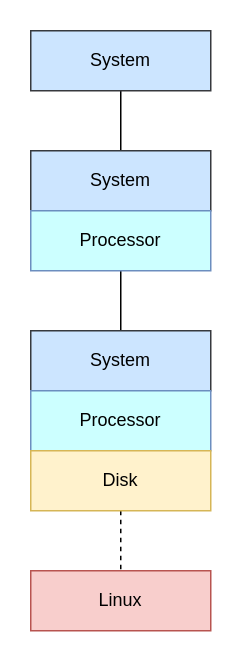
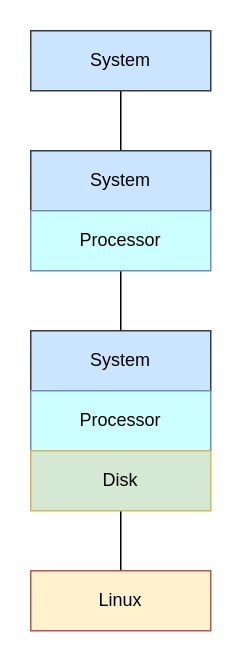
  <mxCell id="0" />
  <mxCell id="1" parent="0" />
  <mxCell id="2" style="edgeStyle=orthogonalEdgeStyle;rounded=0;orthogonalLoop=1;jettySize=auto;html=1;exitX=0.5;exitY=1;exitDx=0;exitDy=0;entryX=0.5;entryY=0;entryDx=0;entryDy=0;endArrow=none;endFill=0;" edge="1" parent="1" source="3" target="5"><mxGeometry relative="1" as="geometry" /></mxCell>
  <mxCell id="3" value="System" style="rounded=0;whiteSpace=wrap;html=1;fillColor=#cce5ff;strokeColor=#36393d;" vertex="1" parent="1"><mxGeometry x="20" y="20" width="120" height="40" as="geometry" /></mxCell>
  <mxCell id="4" value="" style="edgeStyle=orthogonalEdgeStyle;rounded=0;orthogonalLoop=1;jettySize=auto;html=1;endArrow=none;endFill=0;" edge="1" parent="1" source="5" target="7"><mxGeometry relative="1" as="geometry" /></mxCell>
  <mxCell id="5" value="System" style="rounded=0;whiteSpace=wrap;html=1;fillColor=#cce5ff;strokeColor=#36393d;" vertex="1" parent="1"><mxGeometry x="20" y="100" width="120" height="40" as="geometry" /></mxCell>
  <mxCell id="6" value="" style="edgeStyle=orthogonalEdgeStyle;rounded=0;orthogonalLoop=1;jettySize=auto;html=1;endArrow=none;endFill=0;" edge="1" parent="1" source="7" target="9"><mxGeometry relative="1" as="geometry" /></mxCell>
  <mxCell id="7" value="Processor" style="rounded=0;whiteSpace=wrap;html=1;fillColor=#CCFFFF;strokeColor=#6c8ebf;" vertex="1" parent="1"><mxGeometry x="20" y="140" width="120" height="40" as="geometry" /></mxCell>
  <mxCell id="8" value="" style="edgeStyle=orthogonalEdgeStyle;rounded=0;orthogonalLoop=1;jettySize=auto;html=1;endArrow=none;endFill=0;" edge="1" parent="1" source="9" target="11"><mxGeometry relative="1" as="geometry" /></mxCell>
  <mxCell id="9" value="System" style="rounded=0;whiteSpace=wrap;html=1;fillColor=#cce5ff;strokeColor=#36393d;" vertex="1" parent="1"><mxGeometry x="20" y="220" width="120" height="40" as="geometry" /></mxCell>
  <mxCell id="10" value="" style="edgeStyle=orthogonalEdgeStyle;rounded=0;orthogonalLoop=1;jettySize=auto;html=1;endArrow=none;endFill=0;" edge="1" parent="1" source="11" target="13"><mxGeometry relative="1" as="geometry" /></mxCell>
  <mxCell id="11" value="Processor" style="rounded=0;whiteSpace=wrap;html=1;fillColor=#CCFFFF;strokeColor=#6c8ebf;" vertex="1" parent="1"><mxGeometry x="20" y="260" width="120" height="40" as="geometry" /></mxCell>
- <mxCell id="12" value="" style="edgeStyle=orthogonalEdgeStyle;rounded=0;orthogonalLoop=1;jettySize=auto;html=1;endArrow=none;endFill=0;dashed=1;" edge="1" parent="1" source="13" target="14"><mxGeometry relative="1" as="geometry" /></mxCell>
- <mxCell id="13" value="Disk" style="rounded=0;whiteSpace=wrap;html=1;fillColor=#fff2cc;strokeColor=#d6b656;" vertex="1" parent="1"><mxGeometry x="20" y="300" width="120" height="40" as="geometry" /></mxCell>
- <mxCell id="14" value="Linux" style="rounded=0;whiteSpace=wrap;html=1;fillColor=#F8CECC;strokeColor=#b85450;" vertex="1" parent="1"><mxGeometry x="20" y="380" width="120" height="40" as="geometry" /></mxCell>
+ <mxCell id="12" value="" style="edgeStyle=orthogonalEdgeStyle;rounded=0;orthogonalLoop=1;jettySize=auto;html=1;endArrow=none;endFill=0;" edge="1" parent="1" source="13" target="14"><mxGeometry relative="1" as="geometry" /></mxCell>
+ <mxCell id="13" value="Disk" style="rounded=0;whiteSpace=wrap;html=1;fillColor=#d5e8d4;strokeColor=#d6b656;" vertex="1" parent="1"><mxGeometry x="20" y="300" width="120" height="40" as="geometry" /></mxCell>
+ <mxCell id="14" value="Linux" style="rounded=0;whiteSpace=wrap;html=1;fillColor=#fff2cc;strokeColor=#b85450;" vertex="1" parent="1"><mxGeometry x="20" y="380" width="120" height="40" as="geometry" /></mxCell>
